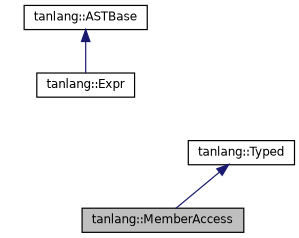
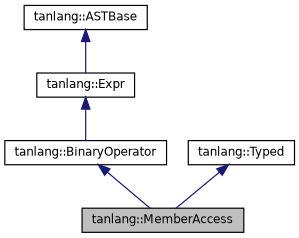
  digraph {
    node [color=black fillcolor=white fontname=Helvetica fontsize=10 shape=record style=filled]
    edge [color=midnightblue dir=back fontname=Helvetica fontsize=10 labelfontname=Helvetica labelfontsize=10 style=solid]
    n1 [fillcolor=grey75 fontcolor=black height=0.2 label="tanlang::MemberAccess" width=0.4]
+   n2 [height=0.2 label="tanlang::BinaryOperator" width=0.4]
    n3 [height=0.2 label="tanlang::Expr" width=0.4]
    n4 [height=0.2 label="tanlang::ASTBase" width=0.4]
    n5 [height=0.2 label="tanlang::Typed" width=0.4]
+   n2 -> n1
+   n3 -> n2
    n4 -> n3
    n5 -> n1
  }
